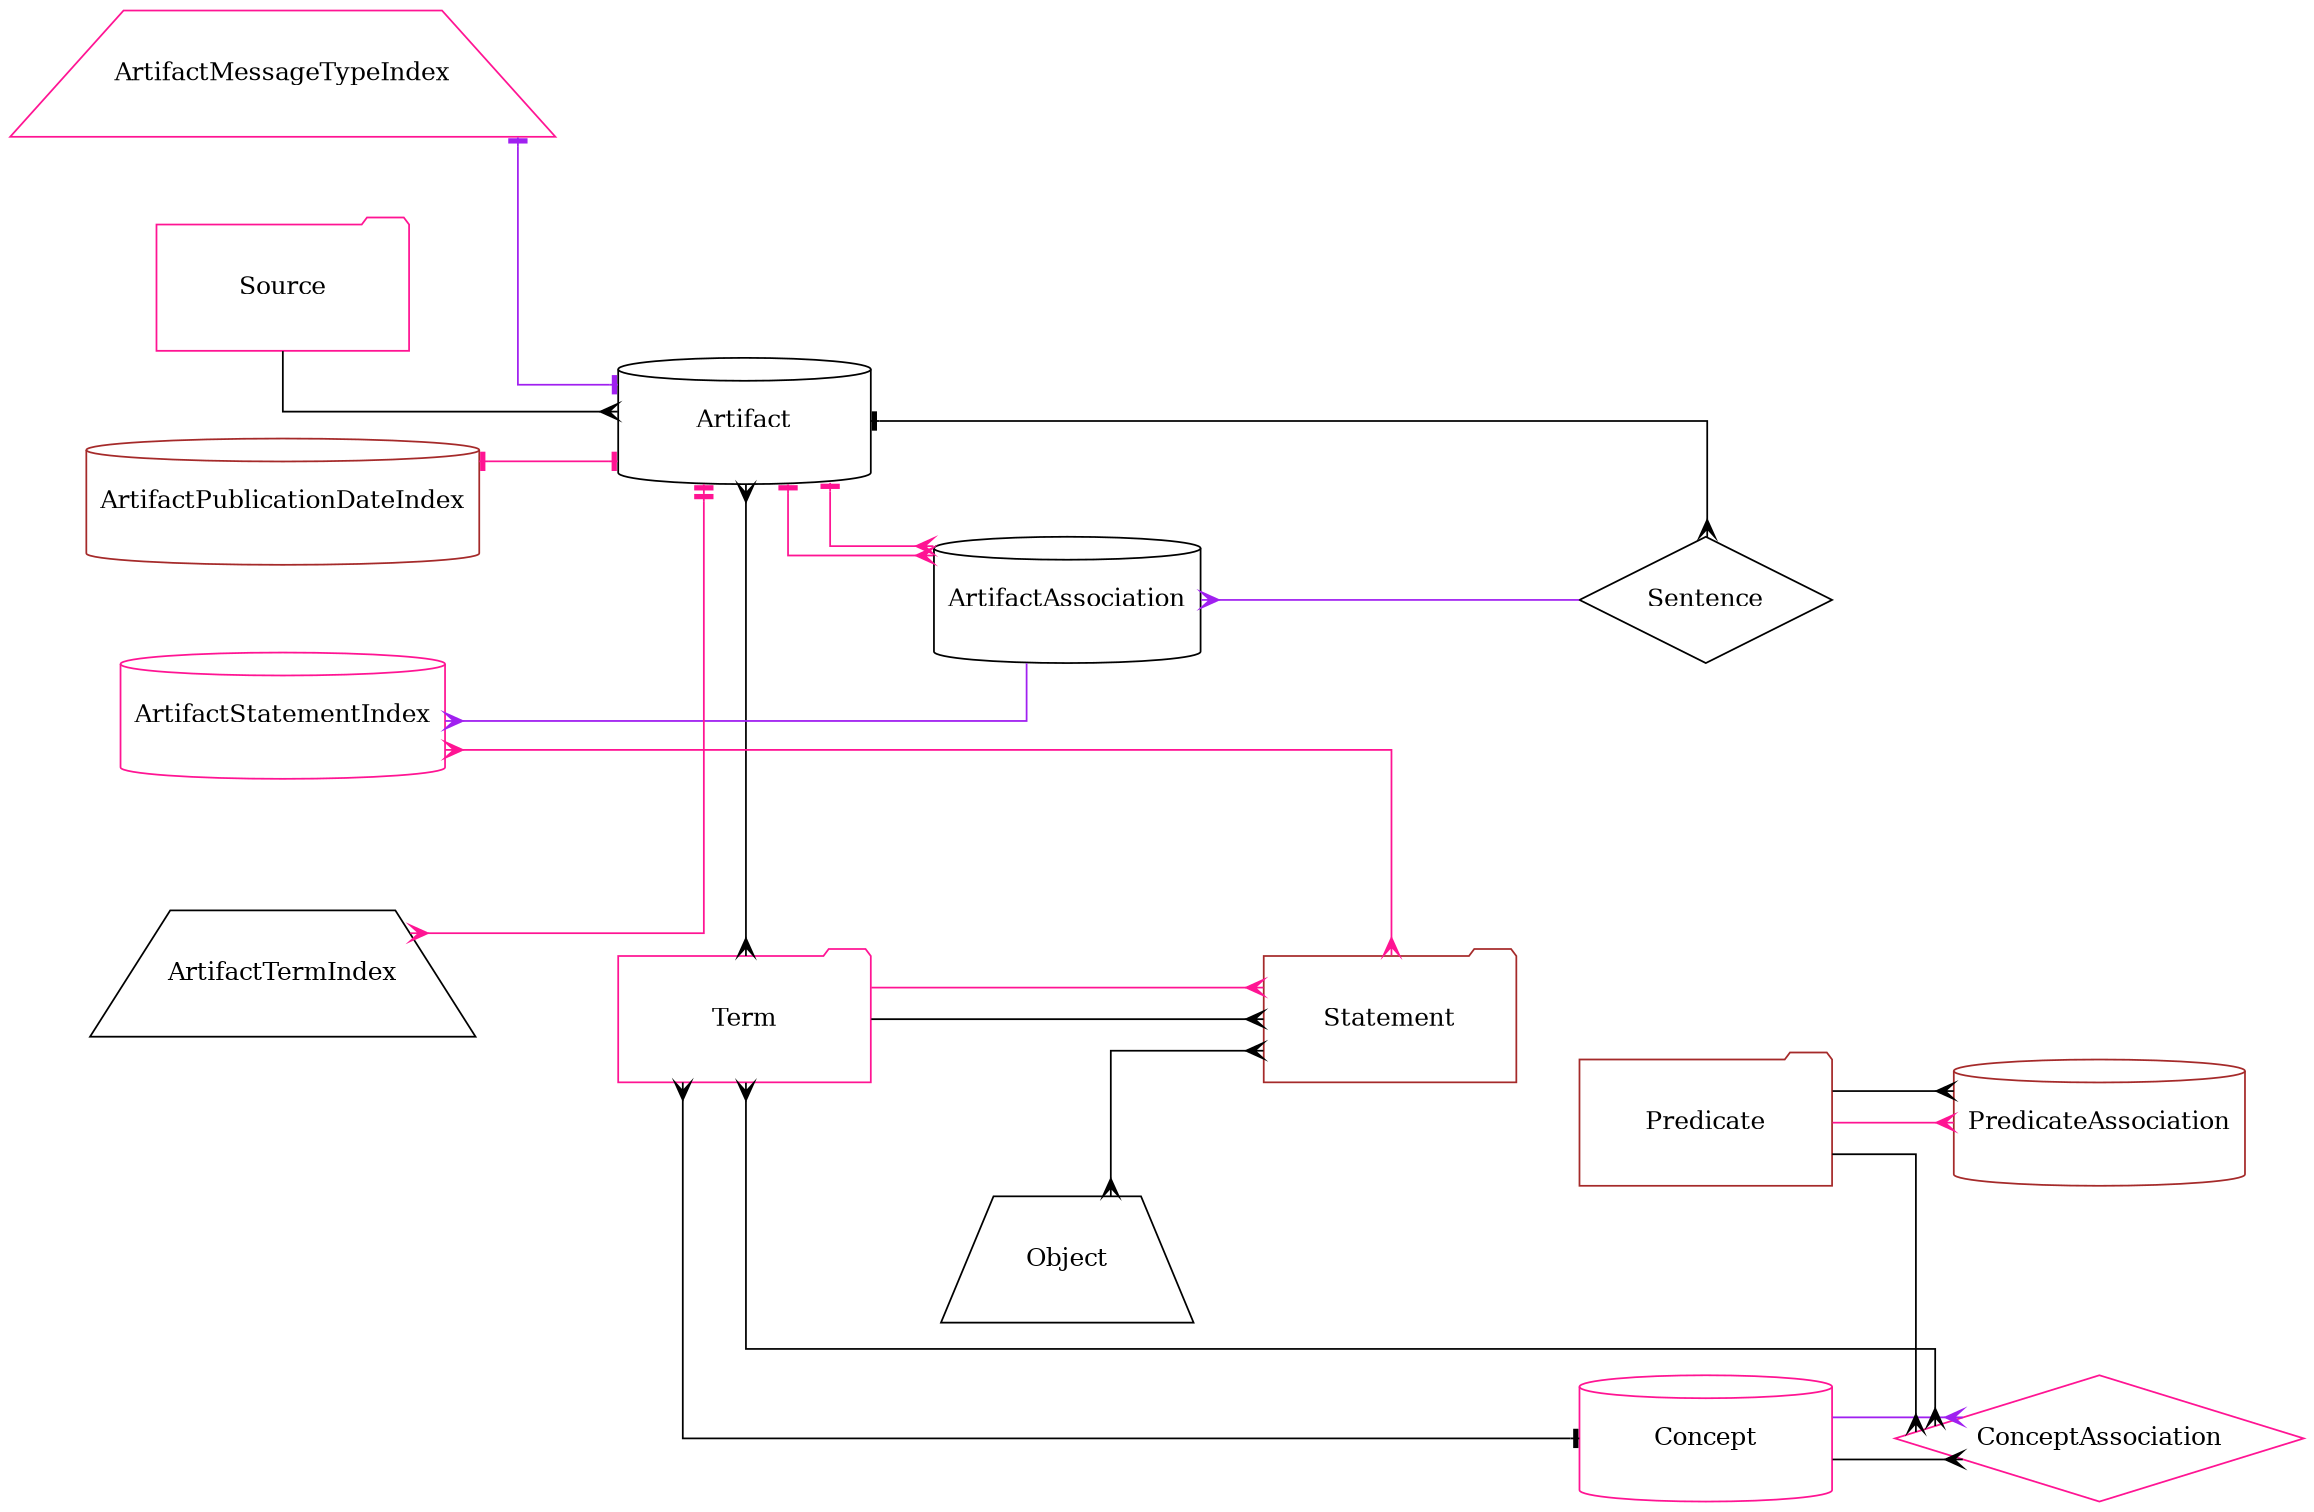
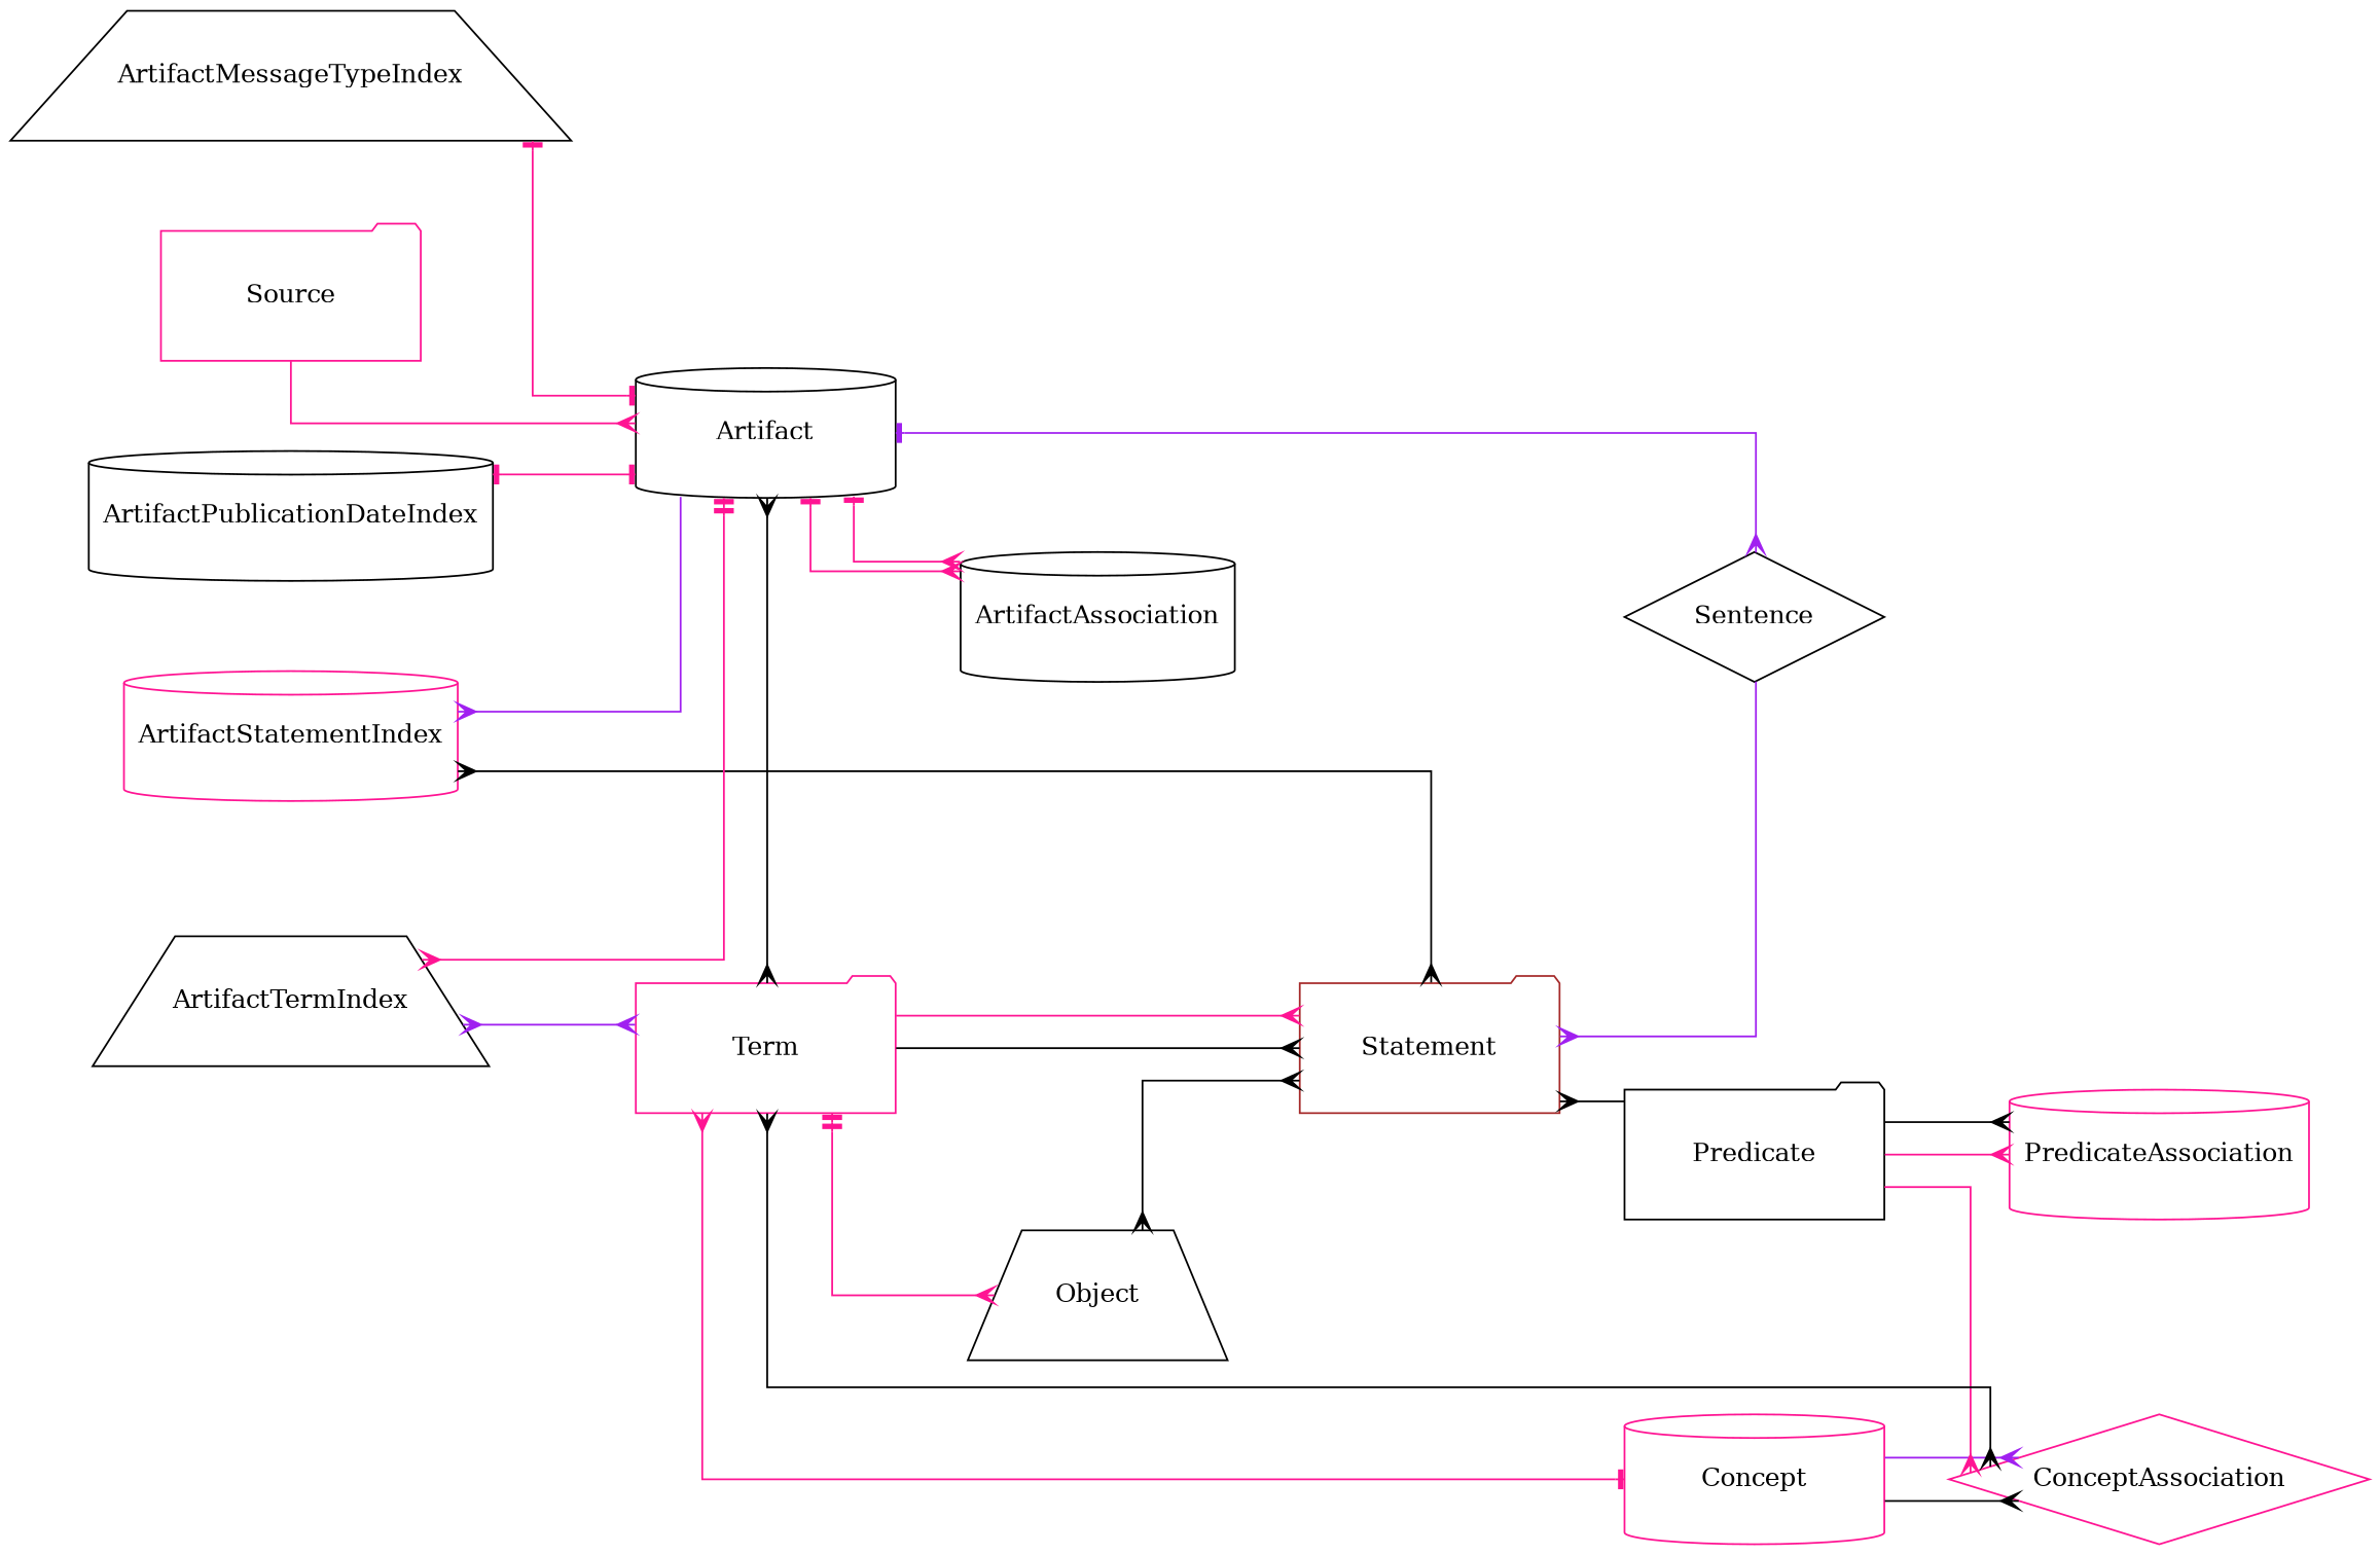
  digraph {
    nodesep=0.7
    rankdir=LR
    splines=ortho
    node [color=black shape=cylinder]
    edge [arrowhead=crow arrowtail=crow color=black dir=both]
    Artifact [height=1 width=2]
    Term [color=deeppink height=1 shape=folder width=2]
    Sentence [height=1 shape=diamond width=2]
    ArtifactAssociation [height=1 width=2]
    Statement [color=brown height=1 shape=folder width=2]
    Concept [color=deeppink height=1 width=2]
    Object [height=1 shape=trapezium width=2]
    Source [color=deeppink height=1 shape=folder width=2]
    ArtifactStatementIndex [color=deeppink height=1 width=2]
-   Predicate [color=brown height=1 shape=folder width=2]
+   Predicate [height=1 shape=folder width=2]
    ConceptAssociation [color=deeppink height=1 shape=diamond width=2]
-   PredicateAssociation [color=brown height=1 width=2]
+   PredicateAssociation [color=deeppink height=1 width=2]
    ArtifactTermIndex [height=1 shape=trapezium width=2]
-   ArtifactPublicationDateIndex [color=brown height=1 width=2]
-   ArtifactMessageTypeIndex [color=deeppink height=1 shape=trapezium width=2]
+   ArtifactPublicationDateIndex [height=1 width=2]
+   ArtifactMessageTypeIndex [height=1 shape=trapezium width=2]
    subgraph sub_1 {
      rank=same
      Artifact
      Term
    }
    Artifact -> Term
-   Artifact -> Sentence [arrowtail=tee]
+   Artifact -> Sentence [arrowtail=tee color=purple]
    Artifact -> ArtifactAssociation [arrowtail=tee color=deeppink]
    Artifact -> ArtifactAssociation [arrowtail=tee color=deeppink]
    Term -> Statement [arrowtail=none]
    Term -> Statement [arrowtail=none color=deeppink]
-   Term -> Concept [arrowhead=tee]
-   ArtifactAssociation -> Sentence [arrowhead=none color=purple]
+   Term -> Concept [arrowhead=tee color=deeppink]
+   Term -> Object [arrowtail=teetee color=deeppink]
+   Statement -> Sentence [arrowhead=none color=purple]
+   Statement -> Predicate [arrowhead=none]
    Concept -> ConceptAssociation [arrowtail=none]
    Concept -> ConceptAssociation [arrowtail=none color=purple]
    Object -> Statement
-   Source -> Artifact [arrowtail=none]
-   ArtifactStatementIndex -> ArtifactAssociation [arrowhead=none color=purple]
-   ArtifactStatementIndex -> Statement [color=deeppink]
-   Predicate -> ConceptAssociation [arrowtail=none]
+   Source -> Artifact [arrowtail=none color=deeppink]
+   ArtifactStatementIndex -> Artifact [arrowhead=none color=purple]
+   ArtifactStatementIndex -> Statement
+   Predicate -> ConceptAssociation [arrowtail=none color=deeppink]
    Predicate -> PredicateAssociation [arrowtail=none color=deeppink]
    Predicate -> PredicateAssociation [arrowtail=none]
    ConceptAssociation -> Term
    ArtifactTermIndex -> Artifact [arrowhead=teetee color=deeppink]
+   ArtifactTermIndex -> Term [color=purple]
    ArtifactPublicationDateIndex -> Artifact [arrowhead=tee arrowtail=tee color=deeppink]
-   ArtifactMessageTypeIndex -> Artifact [arrowhead=tee arrowtail=tee color=purple]
+   ArtifactMessageTypeIndex -> Artifact [arrowhead=tee arrowtail=tee color=deeppink]
  }
